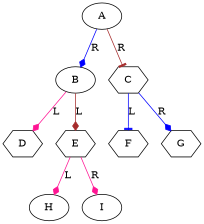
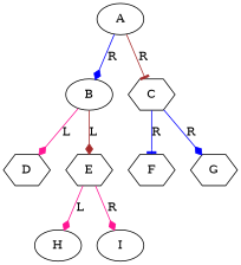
  digraph {
    node [shape=hexagon]
    edge [arrowhead=diamond color=blue]
    n1 [label=A shape=ellipse]
    n2 [label=B shape=ellipse]
    n3 [label=C]
    n4 [label=D]
    n5 [label=E]
    n6 [label=F]
    n7 [label=G]
    n8 [label=H shape=ellipse]
    n9 [label=I shape=ellipse]
    n1 -> n2 [label=R]
    n1 -> n3 [arrowhead=tee color=brown label=R]
    n2 -> n4 [color=deeppink label=L]
    n2 -> n5 [color=brown label=L]
-   n3 -> n6 [arrowhead=tee label=L]
+   n3 -> n6 [arrowhead=tee label=R]
    n3 -> n7 [label=R]
    n5 -> n8 [color=deeppink label=L]
    n5 -> n9 [color=deeppink label=R]
  }
